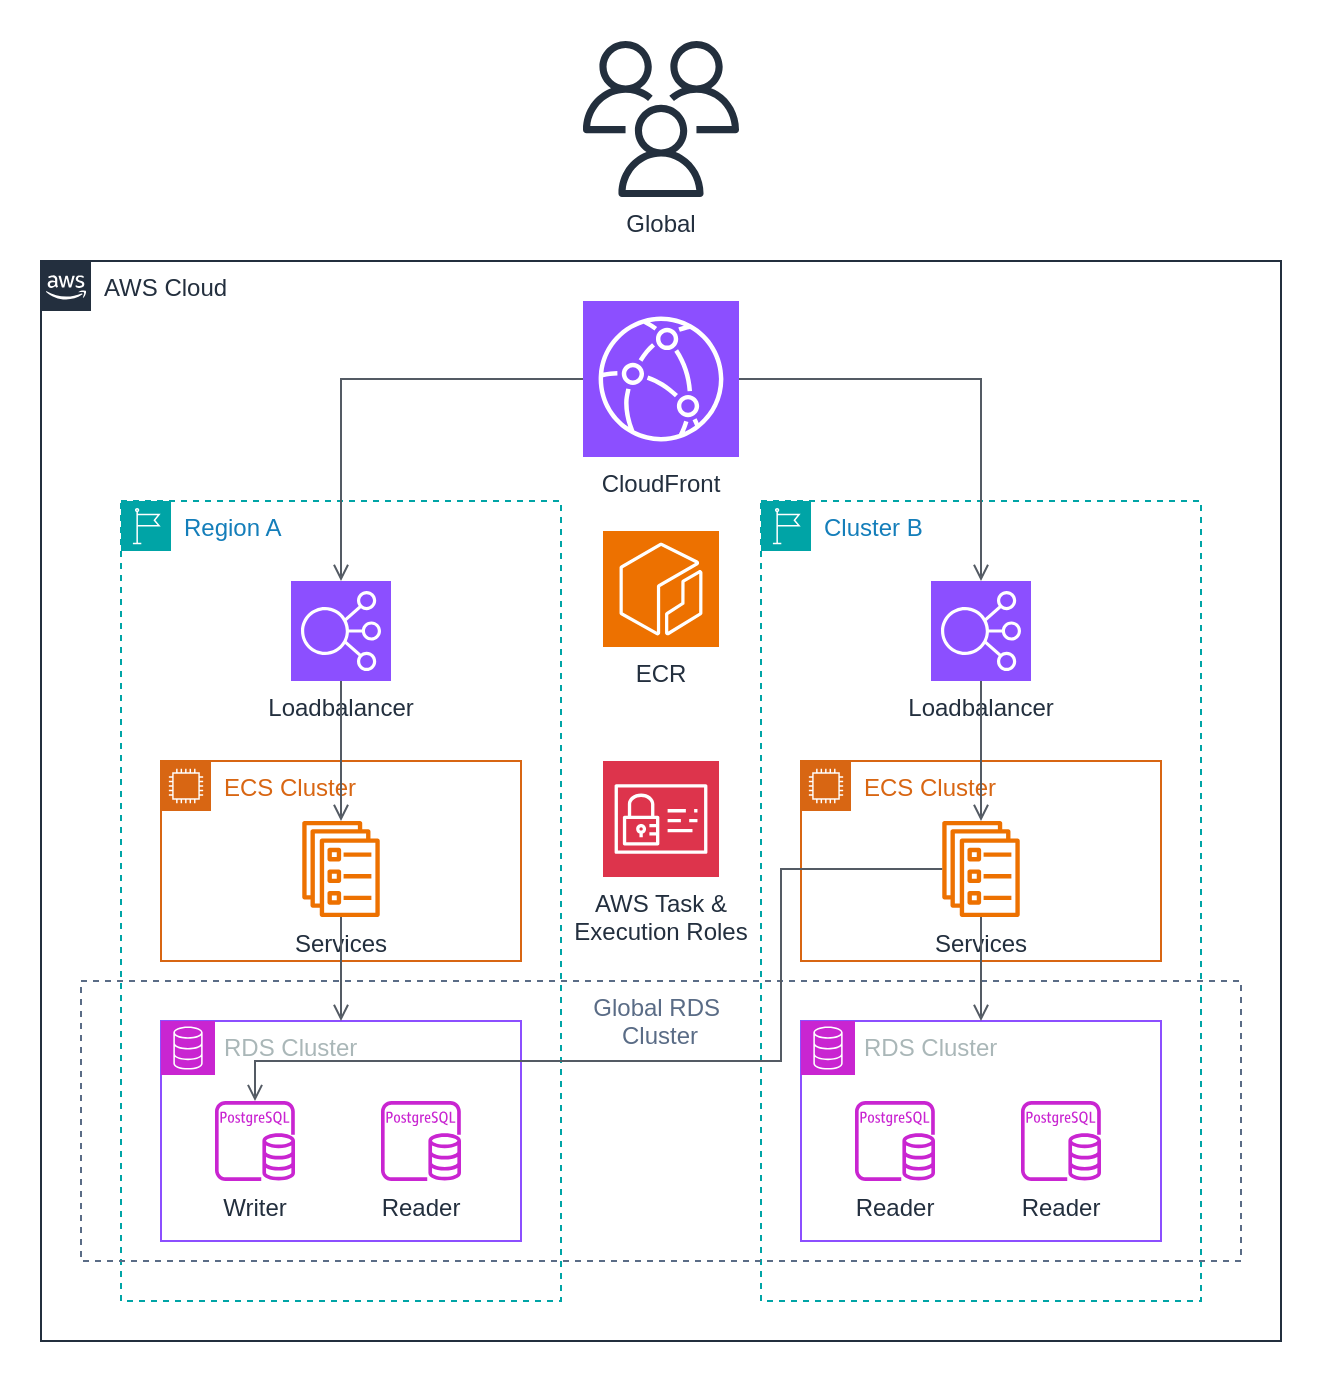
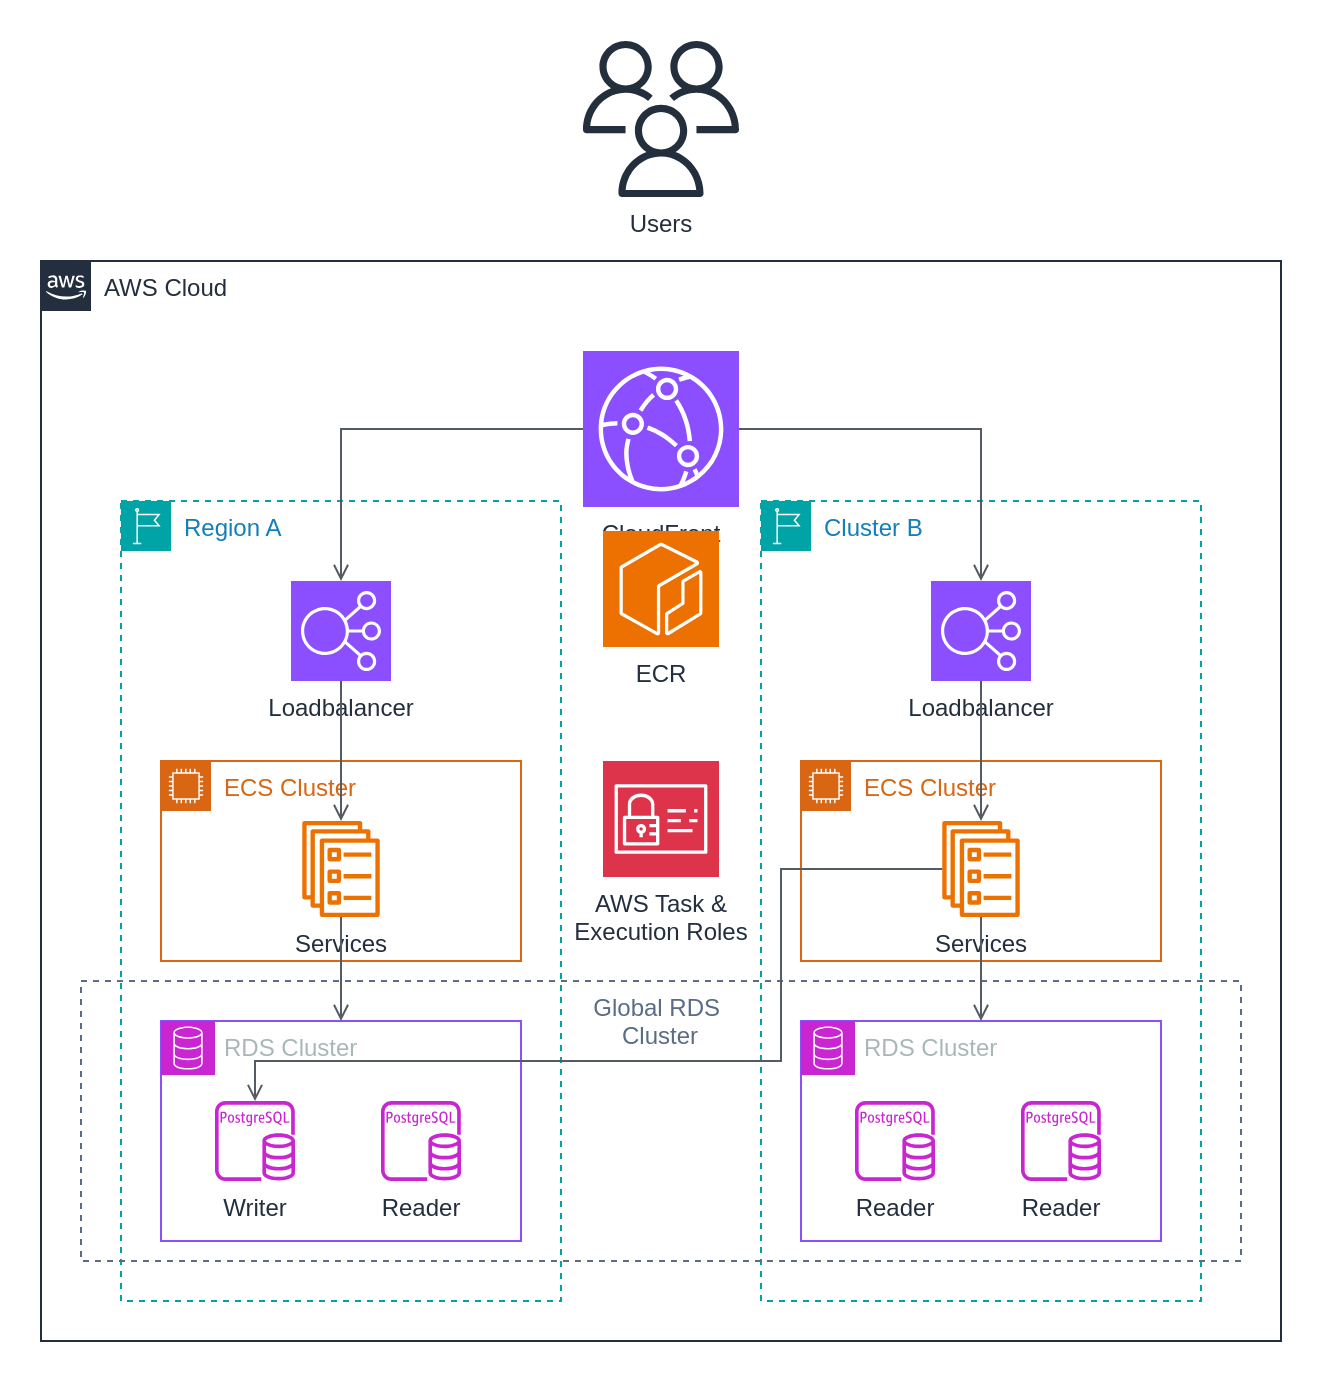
  <mxCell id="0" />
  <mxCell id="1" parent="0" />
  <mxCell id="2" value="AWS Cloud" style="points=[[0,0],[0.25,0],[0.5,0],[0.75,0],[1,0],[1,0.25],[1,0.5],[1,0.75],[1,1],[0.75,1],[0.5,1],[0.25,1],[0,1],[0,0.75],[0,0.5],[0,0.25]];outlineConnect=0;gradientColor=none;html=1;whiteSpace=wrap;fontSize=12;fontStyle=0;container=1;pointerEvents=0;collapsible=0;recursiveResize=0;shape=mxgraph.aws4.group;grIcon=mxgraph.aws4.group_aws_cloud_alt;strokeColor=#232F3E;fillColor=none;verticalAlign=top;align=left;spacingLeft=30;fontColor=#232F3E;dashed=0;" vertex="1" parent="1"><mxGeometry x="20" y="130" width="620" height="540" as="geometry" /></mxCell>
  <mxCell id="3" value="Region A" style="points=[[0,0],[0.25,0],[0.5,0],[0.75,0],[1,0],[1,0.25],[1,0.5],[1,0.75],[1,1],[0.75,1],[0.5,1],[0.25,1],[0,1],[0,0.75],[0,0.5],[0,0.25]];outlineConnect=0;gradientColor=none;html=1;whiteSpace=wrap;fontSize=12;fontStyle=0;container=1;pointerEvents=0;collapsible=0;recursiveResize=0;shape=mxgraph.aws4.group;grIcon=mxgraph.aws4.group_region;strokeColor=#00A4A6;fillColor=none;verticalAlign=top;align=left;spacingLeft=30;fontColor=#147EBA;dashed=1;" vertex="1" parent="2"><mxGeometry x="40" y="120" width="220" height="400" as="geometry" /></mxCell>
  <mxCell id="4" value="ECS Cluster" style="points=[[0,0],[0.25,0],[0.5,0],[0.75,0],[1,0],[1,0.25],[1,0.5],[1,0.75],[1,1],[0.75,1],[0.5,1],[0.25,1],[0,1],[0,0.75],[0,0.5],[0,0.25]];outlineConnect=0;gradientColor=none;html=1;whiteSpace=wrap;fontSize=12;fontStyle=0;container=1;pointerEvents=0;collapsible=0;recursiveResize=0;shape=mxgraph.aws4.group;grIcon=mxgraph.aws4.group_ec2_instance_contents;strokeColor=#D86613;fillColor=none;verticalAlign=top;align=left;spacingLeft=30;fontColor=#D86613;dashed=0;" vertex="1" parent="3"><mxGeometry x="20" y="130" width="180" height="100" as="geometry" /></mxCell>
  <mxCell id="5" value="Services" style="sketch=0;outlineConnect=0;fontColor=#232F3E;gradientColor=none;fillColor=#ED7100;strokeColor=none;dashed=0;verticalLabelPosition=bottom;verticalAlign=top;align=center;html=1;fontSize=12;fontStyle=0;aspect=fixed;pointerEvents=1;shape=mxgraph.aws4.ecs_service;" vertex="1" parent="4"><mxGeometry x="70.5" y="30" width="39" height="48" as="geometry" /></mxCell>
  <mxCell id="6" value="Loadbalancer" style="sketch=0;points=[[0,0,0],[0.25,0,0],[0.5,0,0],[0.75,0,0],[1,0,0],[0,1,0],[0.25,1,0],[0.5,1,0],[0.75,1,0],[1,1,0],[0,0.25,0],[0,0.5,0],[0,0.75,0],[1,0.25,0],[1,0.5,0],[1,0.75,0]];outlineConnect=0;fontColor=#232F3E;fillColor=#8C4FFF;strokeColor=#ffffff;dashed=0;verticalLabelPosition=bottom;verticalAlign=top;align=center;html=1;fontSize=12;fontStyle=0;aspect=fixed;shape=mxgraph.aws4.resourceIcon;resIcon=mxgraph.aws4.elastic_load_balancing;" vertex="1" parent="3"><mxGeometry x="85" y="40" width="50" height="50" as="geometry" /></mxCell>
  <mxCell id="7" value="" style="edgeStyle=orthogonalEdgeStyle;html=1;endArrow=open;elbow=vertical;startArrow=none;endFill=0;strokeColor=#545B64;rounded=0;exitX=0.5;exitY=1;exitDx=0;exitDy=0;exitPerimeter=0;" edge="1" parent="3" source="6" target="5"><mxGeometry width="100" relative="1" as="geometry"><mxPoint x="801" y="110" as="sourcePoint" /><mxPoint x="680" y="211" as="targetPoint" /></mxGeometry></mxCell>
  <mxCell id="8" value="Cluster B" style="points=[[0,0],[0.25,0],[0.5,0],[0.75,0],[1,0],[1,0.25],[1,0.5],[1,0.75],[1,1],[0.75,1],[0.5,1],[0.25,1],[0,1],[0,0.75],[0,0.5],[0,0.25]];outlineConnect=0;gradientColor=none;html=1;whiteSpace=wrap;fontSize=12;fontStyle=0;container=1;pointerEvents=0;collapsible=0;recursiveResize=0;shape=mxgraph.aws4.group;grIcon=mxgraph.aws4.group_region;strokeColor=#00A4A6;fillColor=none;verticalAlign=top;align=left;spacingLeft=30;fontColor=#147EBA;dashed=1;" vertex="1" parent="2"><mxGeometry x="360" y="120" width="220" height="400" as="geometry" /></mxCell>
  <mxCell id="9" value="ECS Cluster" style="points=[[0,0],[0.25,0],[0.5,0],[0.75,0],[1,0],[1,0.25],[1,0.5],[1,0.75],[1,1],[0.75,1],[0.5,1],[0.25,1],[0,1],[0,0.75],[0,0.5],[0,0.25]];outlineConnect=0;gradientColor=none;html=1;whiteSpace=wrap;fontSize=12;fontStyle=0;container=1;pointerEvents=0;collapsible=0;recursiveResize=0;shape=mxgraph.aws4.group;grIcon=mxgraph.aws4.group_ec2_instance_contents;strokeColor=#D86613;fillColor=none;verticalAlign=top;align=left;spacingLeft=30;fontColor=#D86613;dashed=0;" vertex="1" parent="8"><mxGeometry x="20" y="130" width="180" height="100" as="geometry" /></mxCell>
  <mxCell id="10" value="Services" style="sketch=0;outlineConnect=0;fontColor=#232F3E;gradientColor=none;fillColor=#ED7100;strokeColor=none;dashed=0;verticalLabelPosition=bottom;verticalAlign=top;align=center;html=1;fontSize=12;fontStyle=0;aspect=fixed;pointerEvents=1;shape=mxgraph.aws4.ecs_service;" vertex="1" parent="9"><mxGeometry x="70.5" y="30" width="39" height="48" as="geometry" /></mxCell>
  <mxCell id="11" value="Loadbalancer" style="sketch=0;points=[[0,0,0],[0.25,0,0],[0.5,0,0],[0.75,0,0],[1,0,0],[0,1,0],[0.25,1,0],[0.5,1,0],[0.75,1,0],[1,1,0],[0,0.25,0],[0,0.5,0],[0,0.75,0],[1,0.25,0],[1,0.5,0],[1,0.75,0]];outlineConnect=0;fontColor=#232F3E;fillColor=#8C4FFF;strokeColor=#ffffff;dashed=0;verticalLabelPosition=bottom;verticalAlign=top;align=center;html=1;fontSize=12;fontStyle=0;aspect=fixed;shape=mxgraph.aws4.resourceIcon;resIcon=mxgraph.aws4.elastic_load_balancing;" vertex="1" parent="8"><mxGeometry x="85" y="40" width="50" height="50" as="geometry" /></mxCell>
  <mxCell id="12" value="" style="edgeStyle=orthogonalEdgeStyle;html=1;endArrow=open;elbow=vertical;startArrow=none;endFill=0;strokeColor=#545B64;rounded=0;exitX=0.5;exitY=1;exitDx=0;exitDy=0;exitPerimeter=0;" edge="1" parent="8" source="11" target="10"><mxGeometry width="100" relative="1" as="geometry"><mxPoint x="241" y="50" as="sourcePoint" /><mxPoint x="120" y="151" as="targetPoint" /></mxGeometry></mxCell>
  <mxCell id="13" value="&lt;div&gt;Global RDS&amp;nbsp;&lt;/div&gt;&lt;div&gt;Cluster&lt;/div&gt;" style="fillColor=none;strokeColor=#5A6C86;dashed=1;verticalAlign=top;fontStyle=0;fontColor=#5A6C86;whiteSpace=wrap;html=1;" vertex="1" parent="2"><mxGeometry x="20" y="360" width="580" height="140" as="geometry" /></mxCell>
  <mxCell id="14" value="RDS Cluster" style="points=[[0,0],[0.25,0],[0.5,0],[0.75,0],[1,0],[1,0.25],[1,0.5],[1,0.75],[1,1],[0.75,1],[0.5,1],[0.25,1],[0,1],[0,0.75],[0,0.5],[0,0.25]];outlineConnect=0;gradientColor=none;html=1;whiteSpace=wrap;fontSize=12;fontStyle=0;container=1;pointerEvents=0;collapsible=0;recursiveResize=0;shape=mxgraph.aws4.group;grIcon=mxgraph.aws4.group_vpc2;strokeColor=#8C4FFF;fillColor=none;verticalAlign=top;align=left;spacingLeft=30;fontColor=#AAB7B8;dashed=0;" vertex="1" parent="2"><mxGeometry x="60" y="380" width="180" height="110" as="geometry" /></mxCell>
  <mxCell id="15" value="" style="sketch=0;points=[[0,0,0],[0.25,0,0],[0.5,0,0],[0.75,0,0],[1,0,0],[0,1,0],[0.25,1,0],[0.5,1,0],[0.75,1,0],[1,1,0],[0,0.25,0],[0,0.5,0],[0,0.75,0],[1,0.25,0],[1,0.5,0],[1,0.75,0]];outlineConnect=0;fontColor=#232F3E;fillColor=#C925D1;strokeColor=#ffffff;dashed=0;verticalLabelPosition=bottom;verticalAlign=top;align=center;html=1;fontSize=12;fontStyle=0;aspect=fixed;shape=mxgraph.aws4.resourceIcon;resIcon=mxgraph.aws4.database;" vertex="1" parent="14"><mxGeometry width="27" height="27" as="geometry" /></mxCell>
  <mxCell id="16" value="Writer" style="sketch=0;outlineConnect=0;fontColor=#232F3E;gradientColor=none;fillColor=#C925D1;strokeColor=none;dashed=0;verticalLabelPosition=bottom;verticalAlign=top;align=center;html=1;fontSize=12;fontStyle=0;aspect=fixed;pointerEvents=1;shape=mxgraph.aws4.rds_postgresql_instance;" vertex="1" parent="14"><mxGeometry x="27" y="40" width="40" height="40" as="geometry" /></mxCell>
  <mxCell id="17" value="Reader" style="sketch=0;outlineConnect=0;fontColor=#232F3E;gradientColor=none;fillColor=#C925D1;strokeColor=none;dashed=0;verticalLabelPosition=bottom;verticalAlign=top;align=center;html=1;fontSize=12;fontStyle=0;aspect=fixed;pointerEvents=1;shape=mxgraph.aws4.rds_postgresql_instance;" vertex="1" parent="14"><mxGeometry x="110" y="40" width="40" height="40" as="geometry" /></mxCell>
  <mxCell id="18" value="RDS Cluster" style="points=[[0,0],[0.25,0],[0.5,0],[0.75,0],[1,0],[1,0.25],[1,0.5],[1,0.75],[1,1],[0.75,1],[0.5,1],[0.25,1],[0,1],[0,0.75],[0,0.5],[0,0.25]];outlineConnect=0;gradientColor=none;html=1;whiteSpace=wrap;fontSize=12;fontStyle=0;container=1;pointerEvents=0;collapsible=0;recursiveResize=0;shape=mxgraph.aws4.group;grIcon=mxgraph.aws4.group_vpc2;strokeColor=#8C4FFF;fillColor=none;verticalAlign=top;align=left;spacingLeft=30;fontColor=#AAB7B8;dashed=0;" vertex="1" parent="2"><mxGeometry x="380" y="380" width="180" height="110" as="geometry" /></mxCell>
  <mxCell id="19" value="" style="sketch=0;points=[[0,0,0],[0.25,0,0],[0.5,0,0],[0.75,0,0],[1,0,0],[0,1,0],[0.25,1,0],[0.5,1,0],[0.75,1,0],[1,1,0],[0,0.25,0],[0,0.5,0],[0,0.75,0],[1,0.25,0],[1,0.5,0],[1,0.75,0]];outlineConnect=0;fontColor=#232F3E;fillColor=#C925D1;strokeColor=#ffffff;dashed=0;verticalLabelPosition=bottom;verticalAlign=top;align=center;html=1;fontSize=12;fontStyle=0;aspect=fixed;shape=mxgraph.aws4.resourceIcon;resIcon=mxgraph.aws4.database;" vertex="1" parent="18"><mxGeometry width="27" height="27" as="geometry" /></mxCell>
  <mxCell id="20" value="Reader" style="sketch=0;outlineConnect=0;fontColor=#232F3E;gradientColor=none;fillColor=#C925D1;strokeColor=none;dashed=0;verticalLabelPosition=bottom;verticalAlign=top;align=center;html=1;fontSize=12;fontStyle=0;aspect=fixed;pointerEvents=1;shape=mxgraph.aws4.rds_postgresql_instance;" vertex="1" parent="18"><mxGeometry x="27" y="40" width="40" height="40" as="geometry" /></mxCell>
  <mxCell id="21" value="Reader" style="sketch=0;outlineConnect=0;fontColor=#232F3E;gradientColor=none;fillColor=#C925D1;strokeColor=none;dashed=0;verticalLabelPosition=bottom;verticalAlign=top;align=center;html=1;fontSize=12;fontStyle=0;aspect=fixed;pointerEvents=1;shape=mxgraph.aws4.rds_postgresql_instance;" vertex="1" parent="18"><mxGeometry x="110" y="40" width="40" height="40" as="geometry" /></mxCell>
- <mxCell id="22" value="CloudFront" style="sketch=0;points=[[0,0,0],[0.25,0,0],[0.5,0,0],[0.75,0,0],[1,0,0],[0,1,0],[0.25,1,0],[0.5,1,0],[0.75,1,0],[1,1,0],[0,0.25,0],[0,0.5,0],[0,0.75,0],[1,0.25,0],[1,0.5,0],[1,0.75,0]];outlineConnect=0;fontColor=#232F3E;fillColor=#8C4FFF;strokeColor=#ffffff;dashed=0;verticalLabelPosition=bottom;verticalAlign=top;align=center;html=1;fontSize=12;fontStyle=0;aspect=fixed;shape=mxgraph.aws4.resourceIcon;resIcon=mxgraph.aws4.cloudfront;" vertex="1" parent="2"><mxGeometry x="271" y="20" width="78" height="78" as="geometry" /></mxCell>
+ <mxCell id="22" value="CloudFront" style="sketch=0;points=[[0,0,0],[0.25,0,0],[0.5,0,0],[0.75,0,0],[1,0,0],[0,1,0],[0.25,1,0],[0.5,1,0],[0.75,1,0],[1,1,0],[0,0.25,0],[0,0.5,0],[0,0.75,0],[1,0.25,0],[1,0.5,0],[1,0.75,0]];outlineConnect=0;fontColor=#232F3E;fillColor=#8C4FFF;strokeColor=#ffffff;dashed=0;verticalLabelPosition=bottom;verticalAlign=top;align=center;html=1;fontSize=12;fontStyle=0;aspect=fixed;shape=mxgraph.aws4.resourceIcon;resIcon=mxgraph.aws4.cloudfront;" vertex="1" parent="2"><mxGeometry x="271" y="45" width="78" height="78" as="geometry" /></mxCell>
  <mxCell id="23" value="&lt;div&gt;AWS Task &amp;amp;&lt;/div&gt;&lt;div&gt;Execution Roles&lt;/div&gt;" style="sketch=0;points=[[0,0,0],[0.25,0,0],[0.5,0,0],[0.75,0,0],[1,0,0],[0,1,0],[0.25,1,0],[0.5,1,0],[0.75,1,0],[1,1,0],[0,0.25,0],[0,0.5,0],[0,0.75,0],[1,0.25,0],[1,0.5,0],[1,0.75,0]];outlineConnect=0;fontColor=#232F3E;fillColor=#DD344C;strokeColor=#ffffff;dashed=0;verticalLabelPosition=bottom;verticalAlign=top;align=center;html=1;fontSize=12;fontStyle=0;aspect=fixed;shape=mxgraph.aws4.resourceIcon;resIcon=mxgraph.aws4.identity_and_access_management;" vertex="1" parent="2"><mxGeometry x="281" y="250" width="58" height="58" as="geometry" /></mxCell>
  <mxCell id="24" value="" style="edgeStyle=orthogonalEdgeStyle;html=1;endArrow=open;elbow=vertical;startArrow=none;endFill=0;strokeColor=#545B64;rounded=0;exitX=0;exitY=0.5;exitDx=0;exitDy=0;exitPerimeter=0;entryX=0.5;entryY=0;entryDx=0;entryDy=0;entryPerimeter=0;" edge="1" parent="2" source="22" target="6"><mxGeometry width="100" relative="1" as="geometry"><mxPoint x="-130" y="100" as="sourcePoint" /><mxPoint x="-30" y="100" as="targetPoint" /></mxGeometry></mxCell>
  <mxCell id="25" value="" style="edgeStyle=orthogonalEdgeStyle;html=1;endArrow=open;elbow=vertical;startArrow=none;endFill=0;strokeColor=#545B64;rounded=0;exitX=1;exitY=0.5;exitDx=0;exitDy=0;exitPerimeter=0;entryX=0.5;entryY=0;entryDx=0;entryDy=0;entryPerimeter=0;" edge="1" parent="2" source="22" target="11"><mxGeometry width="100" relative="1" as="geometry"><mxPoint x="251" y="150" as="sourcePoint" /><mxPoint x="130" y="251" as="targetPoint" /></mxGeometry></mxCell>
  <mxCell id="26" value="" style="edgeStyle=orthogonalEdgeStyle;html=1;endArrow=open;elbow=vertical;startArrow=none;endFill=0;strokeColor=#545B64;rounded=0;entryX=0.5;entryY=0;entryDx=0;entryDy=0;" edge="1" parent="2" source="10" target="18"><mxGeometry width="100" relative="1" as="geometry"><mxPoint x="561" y="300" as="sourcePoint" /><mxPoint x="440" y="401" as="targetPoint" /></mxGeometry></mxCell>
  <mxCell id="27" value="" style="edgeStyle=orthogonalEdgeStyle;html=1;endArrow=open;elbow=vertical;startArrow=none;endFill=0;strokeColor=#545B64;rounded=0;entryX=0.5;entryY=0;entryDx=0;entryDy=0;" edge="1" parent="2" source="5" target="14"><mxGeometry width="100" relative="1" as="geometry"><mxPoint x="791" y="320" as="sourcePoint" /><mxPoint x="670" y="421" as="targetPoint" /></mxGeometry></mxCell>
  <mxCell id="28" value="" style="edgeStyle=orthogonalEdgeStyle;html=1;endArrow=open;elbow=vertical;startArrow=none;endFill=0;strokeColor=#545B64;rounded=0;" edge="1" parent="2" source="10" target="16"><mxGeometry width="100" relative="1" as="geometry"><mxPoint x="861" y="380" as="sourcePoint" /><mxPoint x="740" y="481" as="targetPoint" /><Array as="points"><mxPoint x="370" y="304" /><mxPoint x="370" y="400" /><mxPoint x="107" y="400" /></Array></mxGeometry></mxCell>
  <mxCell id="29" value="ECR" style="sketch=0;points=[[0,0,0],[0.25,0,0],[0.5,0,0],[0.75,0,0],[1,0,0],[0,1,0],[0.25,1,0],[0.5,1,0],[0.75,1,0],[1,1,0],[0,0.25,0],[0,0.5,0],[0,0.75,0],[1,0.25,0],[1,0.5,0],[1,0.75,0]];outlineConnect=0;fontColor=#232F3E;fillColor=#ED7100;strokeColor=#ffffff;dashed=0;verticalLabelPosition=bottom;verticalAlign=top;align=center;html=1;fontSize=12;fontStyle=0;aspect=fixed;shape=mxgraph.aws4.resourceIcon;resIcon=mxgraph.aws4.ecr;" vertex="1" parent="2"><mxGeometry x="281" y="135" width="58" height="58" as="geometry" /></mxCell>
- <mxCell id="30" value="Global" style="sketch=0;outlineConnect=0;fontColor=#232F3E;gradientColor=none;fillColor=#232F3D;strokeColor=none;dashed=0;verticalLabelPosition=bottom;verticalAlign=top;align=center;html=1;fontSize=12;fontStyle=0;aspect=fixed;pointerEvents=1;shape=mxgraph.aws4.users;" vertex="1" parent="1"><mxGeometry x="291" y="20" width="78" height="78" as="geometry" /></mxCell>
+ <mxCell id="30" value="Users" style="sketch=0;outlineConnect=0;fontColor=#232F3E;gradientColor=none;fillColor=#232F3D;strokeColor=none;dashed=0;verticalLabelPosition=bottom;verticalAlign=top;align=center;html=1;fontSize=12;fontStyle=0;aspect=fixed;pointerEvents=1;shape=mxgraph.aws4.users;" vertex="1" parent="1"><mxGeometry x="291" y="20" width="78" height="78" as="geometry" /></mxCell>
